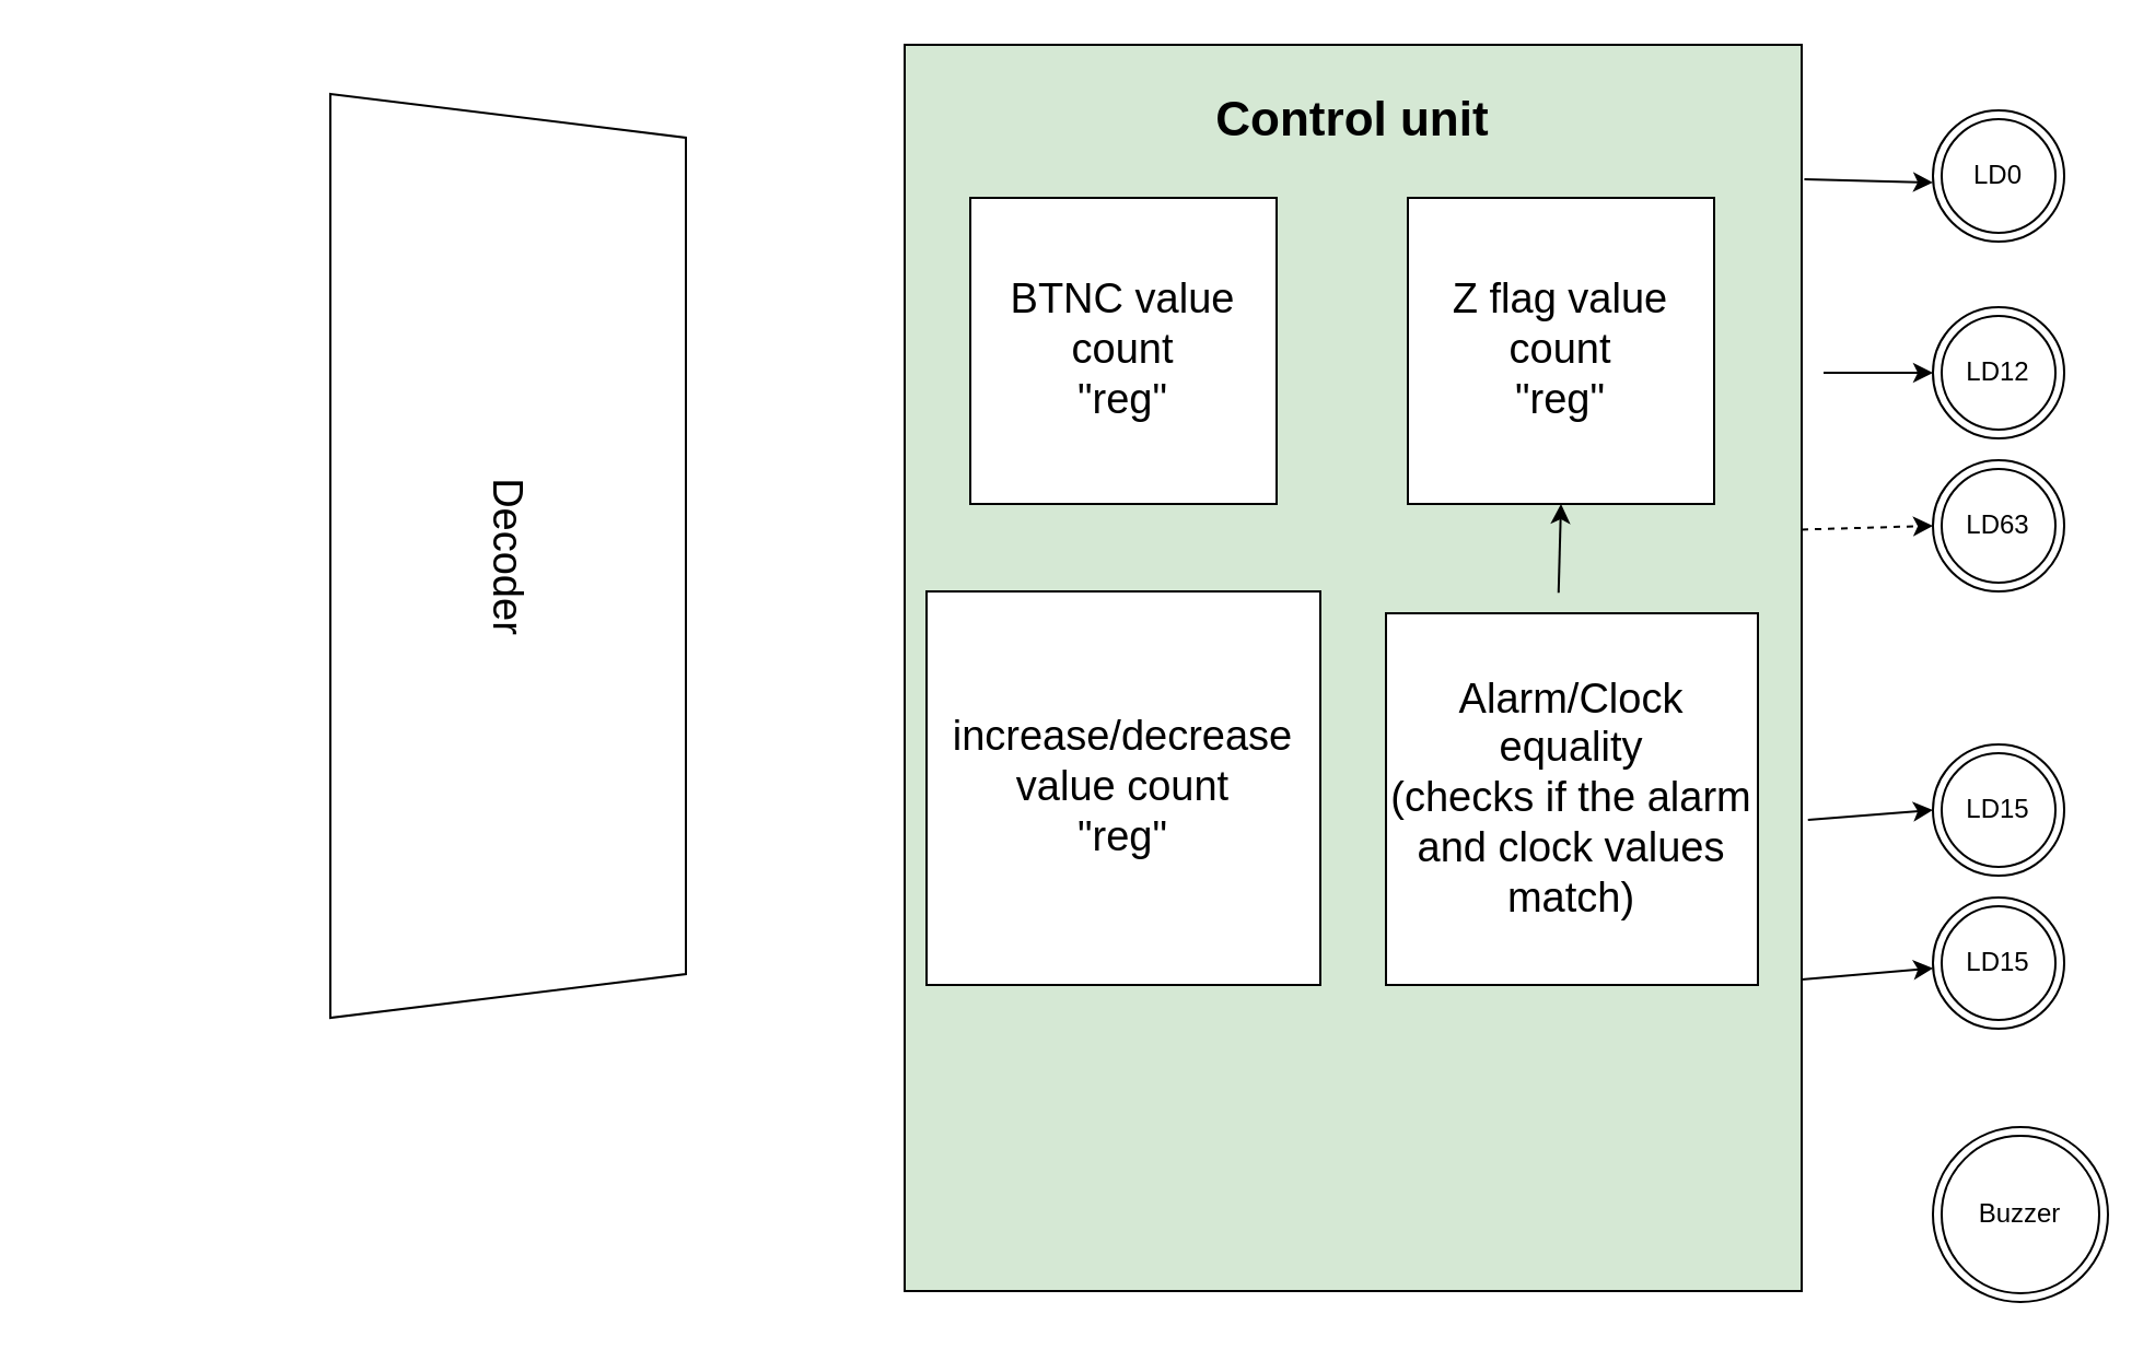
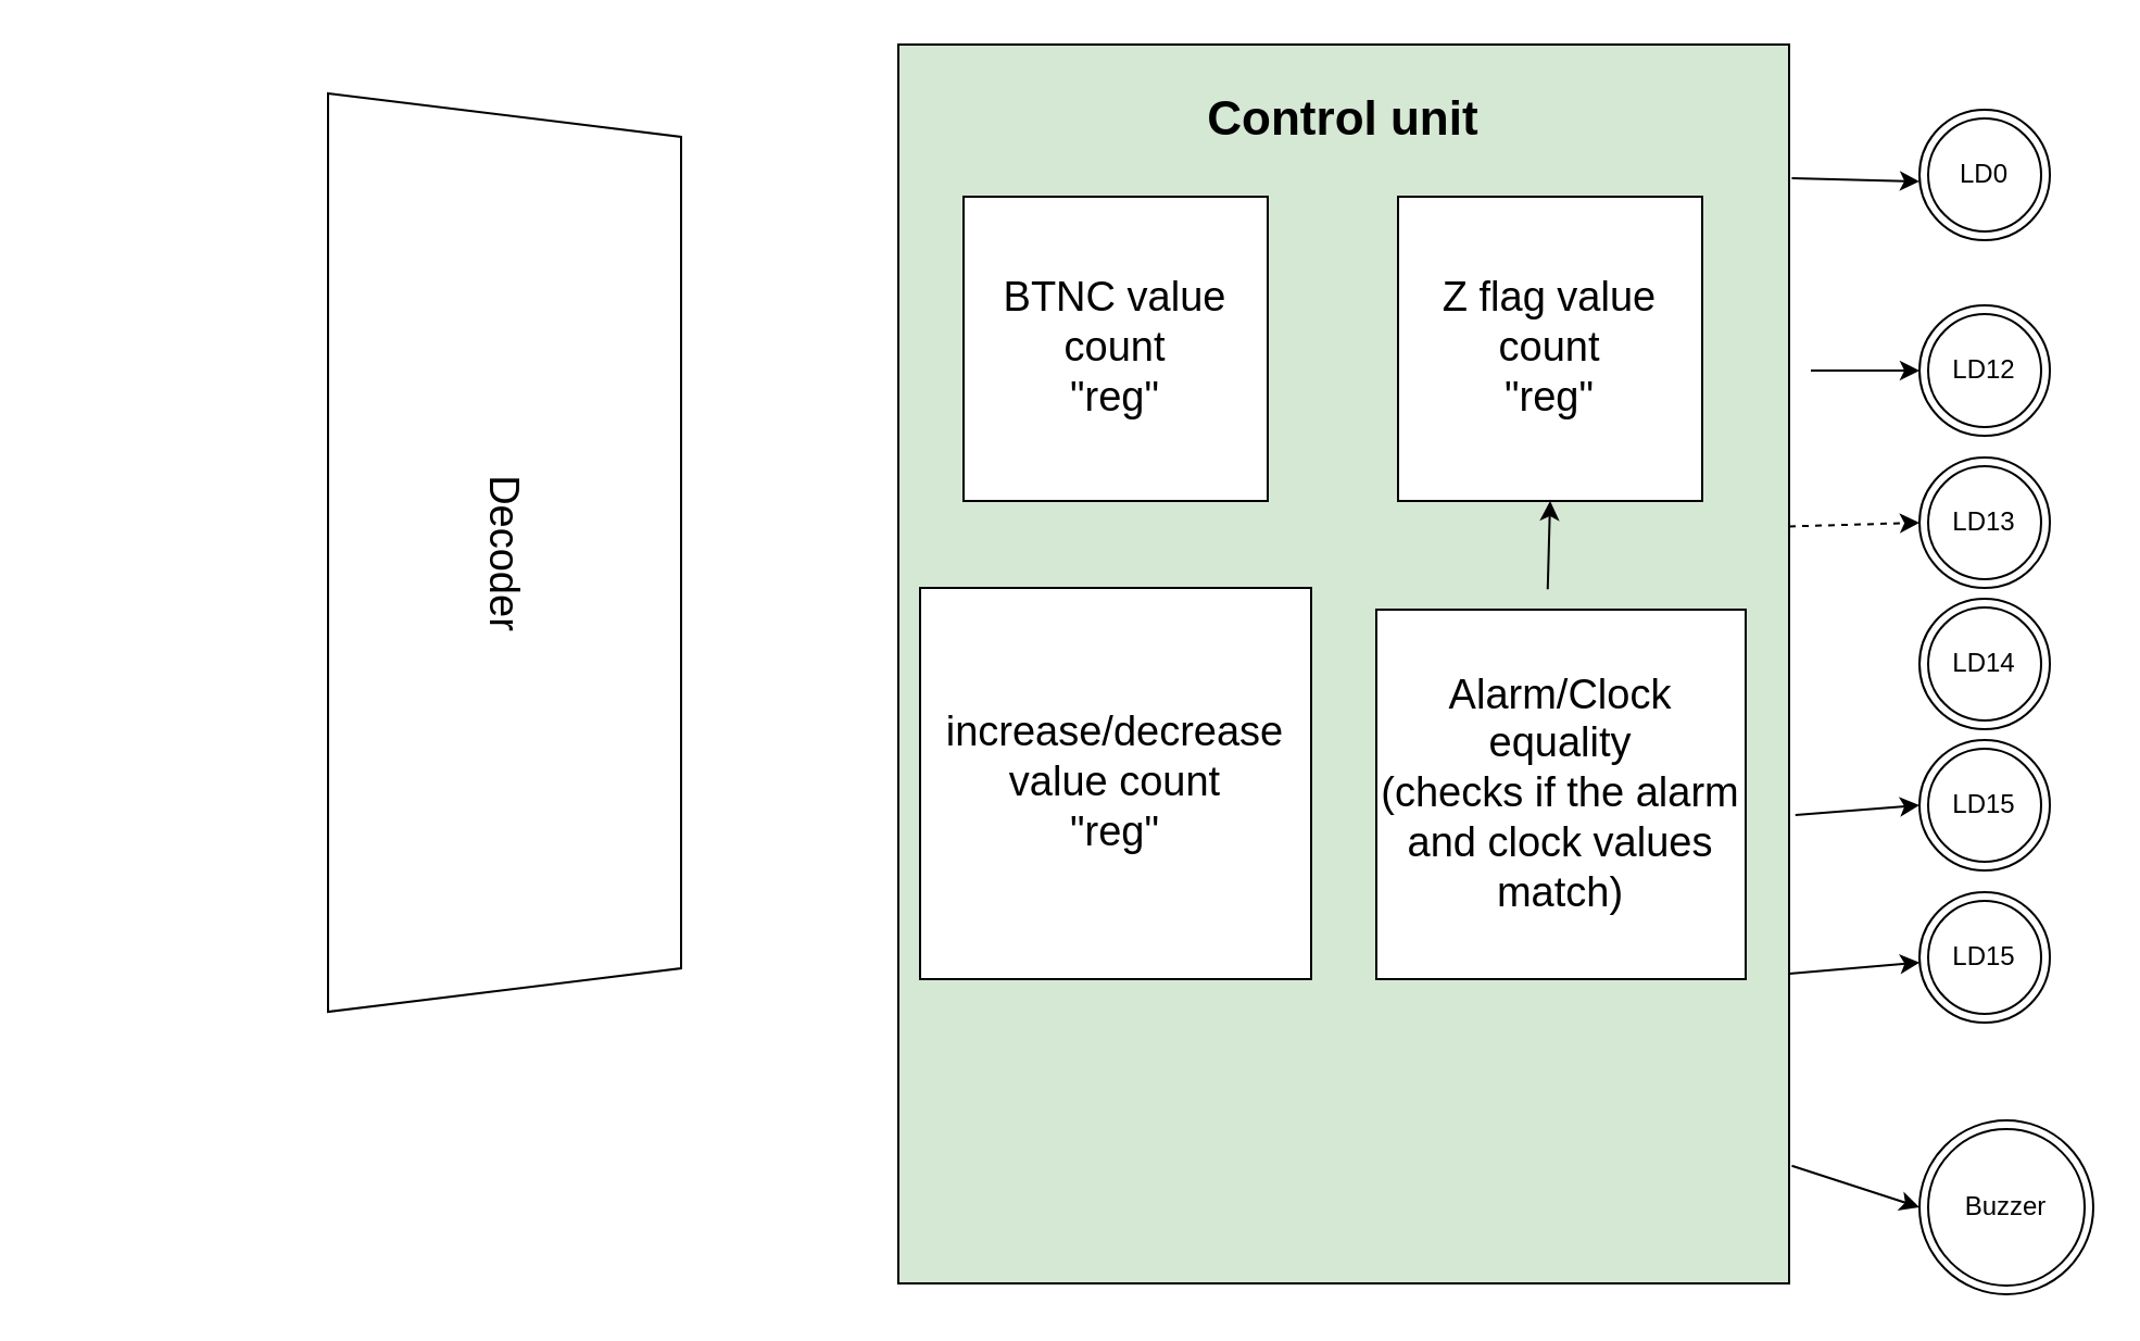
  <mxCell id="0" />
  <mxCell id="1" parent="0" />
  <mxCell id="2" value="&lt;p style=&quot;text-align: center; margin: 4px 0px 0px;&quot;&gt;&lt;b&gt;&lt;br&gt;&lt;/b&gt;&lt;/p&gt;&lt;p style=&quot;text-align: center; margin: 4px 0px 0px; font-size: 22px;&quot;&gt;&lt;b&gt;&lt;font style=&quot;font-size: 22px;&quot;&gt;Control unit&lt;/font&gt;&lt;/b&gt;&lt;/p&gt;&lt;div style=&quot;height: 2px; font-size: 22px;&quot;&gt;&lt;/div&gt;" style="verticalAlign=top;align=left;overflow=fill;html=1;whiteSpace=wrap;fillColor=#d5e8d4;" vertex="1" parent="1"><mxGeometry x="413" y="20" width="410" height="570" as="geometry" /></mxCell>
  <mxCell id="3" value="&lt;font style=&quot;font-size: 19px;&quot;&gt;BTNC value count&lt;/font&gt;&lt;div style=&quot;font-size: 19px;&quot;&gt;&quot;reg&quot;&lt;/div&gt;" style="whiteSpace=wrap;html=1;aspect=fixed;" vertex="1" parent="1"><mxGeometry x="443" y="90" width="140" height="140" as="geometry" /></mxCell>
  <mxCell id="4" value="&lt;font style=&quot;font-size: 19px;&quot;&gt;increase/decrease value count&lt;/font&gt;&lt;div style=&quot;font-size: 19px;&quot;&gt;&lt;font style=&quot;font-size: 19px;&quot;&gt;&quot;reg&quot;&lt;/font&gt;&lt;/div&gt;" style="whiteSpace=wrap;html=1;aspect=fixed;align=center;" vertex="1" parent="1"><mxGeometry x="423" y="270" width="180" height="180" as="geometry" /></mxCell>
  <mxCell id="5" value="&lt;font style=&quot;font-size: 19px;&quot;&gt;Z flag value count&lt;/font&gt;&lt;div style=&quot;font-size: 19px;&quot;&gt;&lt;font style=&quot;font-size: 19px;&quot;&gt;&quot;reg&quot;&lt;/font&gt;&lt;/div&gt;" style="whiteSpace=wrap;html=1;aspect=fixed;" vertex="1" parent="1"><mxGeometry x="643" y="90" width="140" height="140" as="geometry" /></mxCell>
  <mxCell id="6" value="&lt;font style=&quot;font-size: 19px;&quot;&gt;Alarm/Clock equality&lt;/font&gt;&lt;div style=&quot;font-size: 19px;&quot;&gt;&lt;font style=&quot;font-size: 19px;&quot;&gt;(checks if the alarm and clock values match)&lt;/font&gt;&lt;/div&gt;" style="whiteSpace=wrap;html=1;aspect=fixed;" vertex="1" parent="1"><mxGeometry x="633" y="280" width="170" height="170" as="geometry" /></mxCell>
  <mxCell id="7" value="" style="endArrow=classic;html=1;rounded=0;entryX=0.5;entryY=1;entryDx=0;entryDy=0;exitX=0.464;exitY=-0.055;exitDx=0;exitDy=0;exitPerimeter=0;" edge="1" parent="1" source="6" target="5"><mxGeometry width="50" height="50" relative="1" as="geometry"><mxPoint x="333" y="430" as="sourcePoint" /><mxPoint x="203" y="330" as="targetPoint" /></mxGeometry></mxCell>
  <mxCell id="8" value="" style="endArrow=classic;html=1;rounded=0;exitX=1.003;exitY=0.108;exitDx=0;exitDy=0;exitPerimeter=0;" edge="1" parent="1" source="2"><mxGeometry width="50" height="50" relative="1" as="geometry"><mxPoint x="533" y="230" as="sourcePoint" /><mxPoint x="883" y="83" as="targetPoint" /></mxGeometry></mxCell>
  <mxCell id="9" value="LD0" style="ellipse;shape=doubleEllipse;whiteSpace=wrap;html=1;aspect=fixed;" vertex="1" parent="1"><mxGeometry x="883" y="50" width="60" height="60" as="geometry" /></mxCell>
  <mxCell id="10" value="LD15" style="ellipse;shape=doubleEllipse;whiteSpace=wrap;html=1;aspect=fixed;" vertex="1" parent="1"><mxGeometry x="883" y="340" width="60" height="60" as="geometry" /></mxCell>
- <mxCell id="12" value="LD63" style="ellipse;shape=doubleEllipse;whiteSpace=wrap;html=1;aspect=fixed;" vertex="1" parent="1"><mxGeometry x="883" y="210" width="60" height="60" as="geometry" /></mxCell>
+ <mxCell id="11" value="LD14" style="ellipse;shape=doubleEllipse;whiteSpace=wrap;html=1;aspect=fixed;" vertex="1" parent="1"><mxGeometry x="883" y="275" width="60" height="60" as="geometry" /></mxCell>
+ <mxCell id="12" value="LD13" style="ellipse;shape=doubleEllipse;whiteSpace=wrap;html=1;aspect=fixed;" vertex="1" parent="1"><mxGeometry x="883" y="210" width="60" height="60" as="geometry" /></mxCell>
  <mxCell id="13" value="LD12" style="ellipse;shape=doubleEllipse;whiteSpace=wrap;html=1;aspect=fixed;" vertex="1" parent="1"><mxGeometry x="883" y="140" width="60" height="60" as="geometry" /></mxCell>
  <mxCell id="14" value="" style="endArrow=classic;html=1;rounded=0;entryX=0;entryY=0.5;entryDx=0;entryDy=0;" edge="1" parent="1" target="13"><mxGeometry width="50" height="50" relative="1" as="geometry"><mxPoint x="833" y="170" as="sourcePoint" /><mxPoint x="583" y="180" as="targetPoint" /></mxGeometry></mxCell>
  <mxCell id="15" value="LD15" style="ellipse;shape=doubleEllipse;whiteSpace=wrap;html=1;aspect=fixed;" vertex="1" parent="1"><mxGeometry x="883" y="410" width="60" height="60" as="geometry" /></mxCell>
  <mxCell id="16" value="" style="endArrow=classic;html=1;rounded=0;exitX=1;exitY=0.389;exitDx=0;exitDy=0;exitPerimeter=0;entryX=0;entryY=0.5;entryDx=0;entryDy=0;dashed=1;" edge="1" parent="1" source="2" target="12"><mxGeometry width="50" height="50" relative="1" as="geometry"><mxPoint x="533" y="230" as="sourcePoint" /><mxPoint x="583" y="180" as="targetPoint" /></mxGeometry></mxCell>
  <mxCell id="17" value="" style="endArrow=classic;html=1;rounded=0;exitX=1;exitY=0.75;exitDx=0;exitDy=0;" edge="1" parent="1" source="2" target="15"><mxGeometry width="50" height="50" relative="1" as="geometry"><mxPoint x="533" y="230" as="sourcePoint" /><mxPoint x="583" y="180" as="targetPoint" /></mxGeometry></mxCell>
  <mxCell id="18" value="" style="endArrow=classic;html=1;rounded=0;exitX=1.007;exitY=0.622;exitDx=0;exitDy=0;exitPerimeter=0;entryX=0;entryY=0.5;entryDx=0;entryDy=0;" edge="1" parent="1" source="2" target="10"><mxGeometry width="50" height="50" relative="1" as="geometry"><mxPoint x="533" y="230" as="sourcePoint" /><mxPoint x="583" y="180" as="targetPoint" /></mxGeometry></mxCell>
  <mxCell id="19" value="Buzzer" style="ellipse;shape=doubleEllipse;whiteSpace=wrap;html=1;aspect=fixed;" vertex="1" parent="1"><mxGeometry x="883" y="515" width="80" height="80" as="geometry" /></mxCell>
+ <mxCell id="20" value="" style="endArrow=classic;html=1;rounded=0;exitX=1.003;exitY=0.905;exitDx=0;exitDy=0;exitPerimeter=0;entryX=0;entryY=0.5;entryDx=0;entryDy=0;" edge="1" parent="1" source="2" target="19"><mxGeometry width="50" height="50" relative="1" as="geometry"><mxPoint x="533" y="230" as="sourcePoint" /><mxPoint x="583" y="180" as="targetPoint" /></mxGeometry></mxCell>
  <mxCell id="21" value="&lt;font style=&quot;font-size: 19px;&quot;&gt;Decoder&lt;/font&gt;" style="shape=trapezoid;perimeter=trapezoidPerimeter;whiteSpace=wrap;html=1;fixedSize=1;rotation=90;" vertex="1" parent="1"><mxGeometry x="20.5" y="172.5" width="422.5" height="162.5" as="geometry" /></mxCell>
